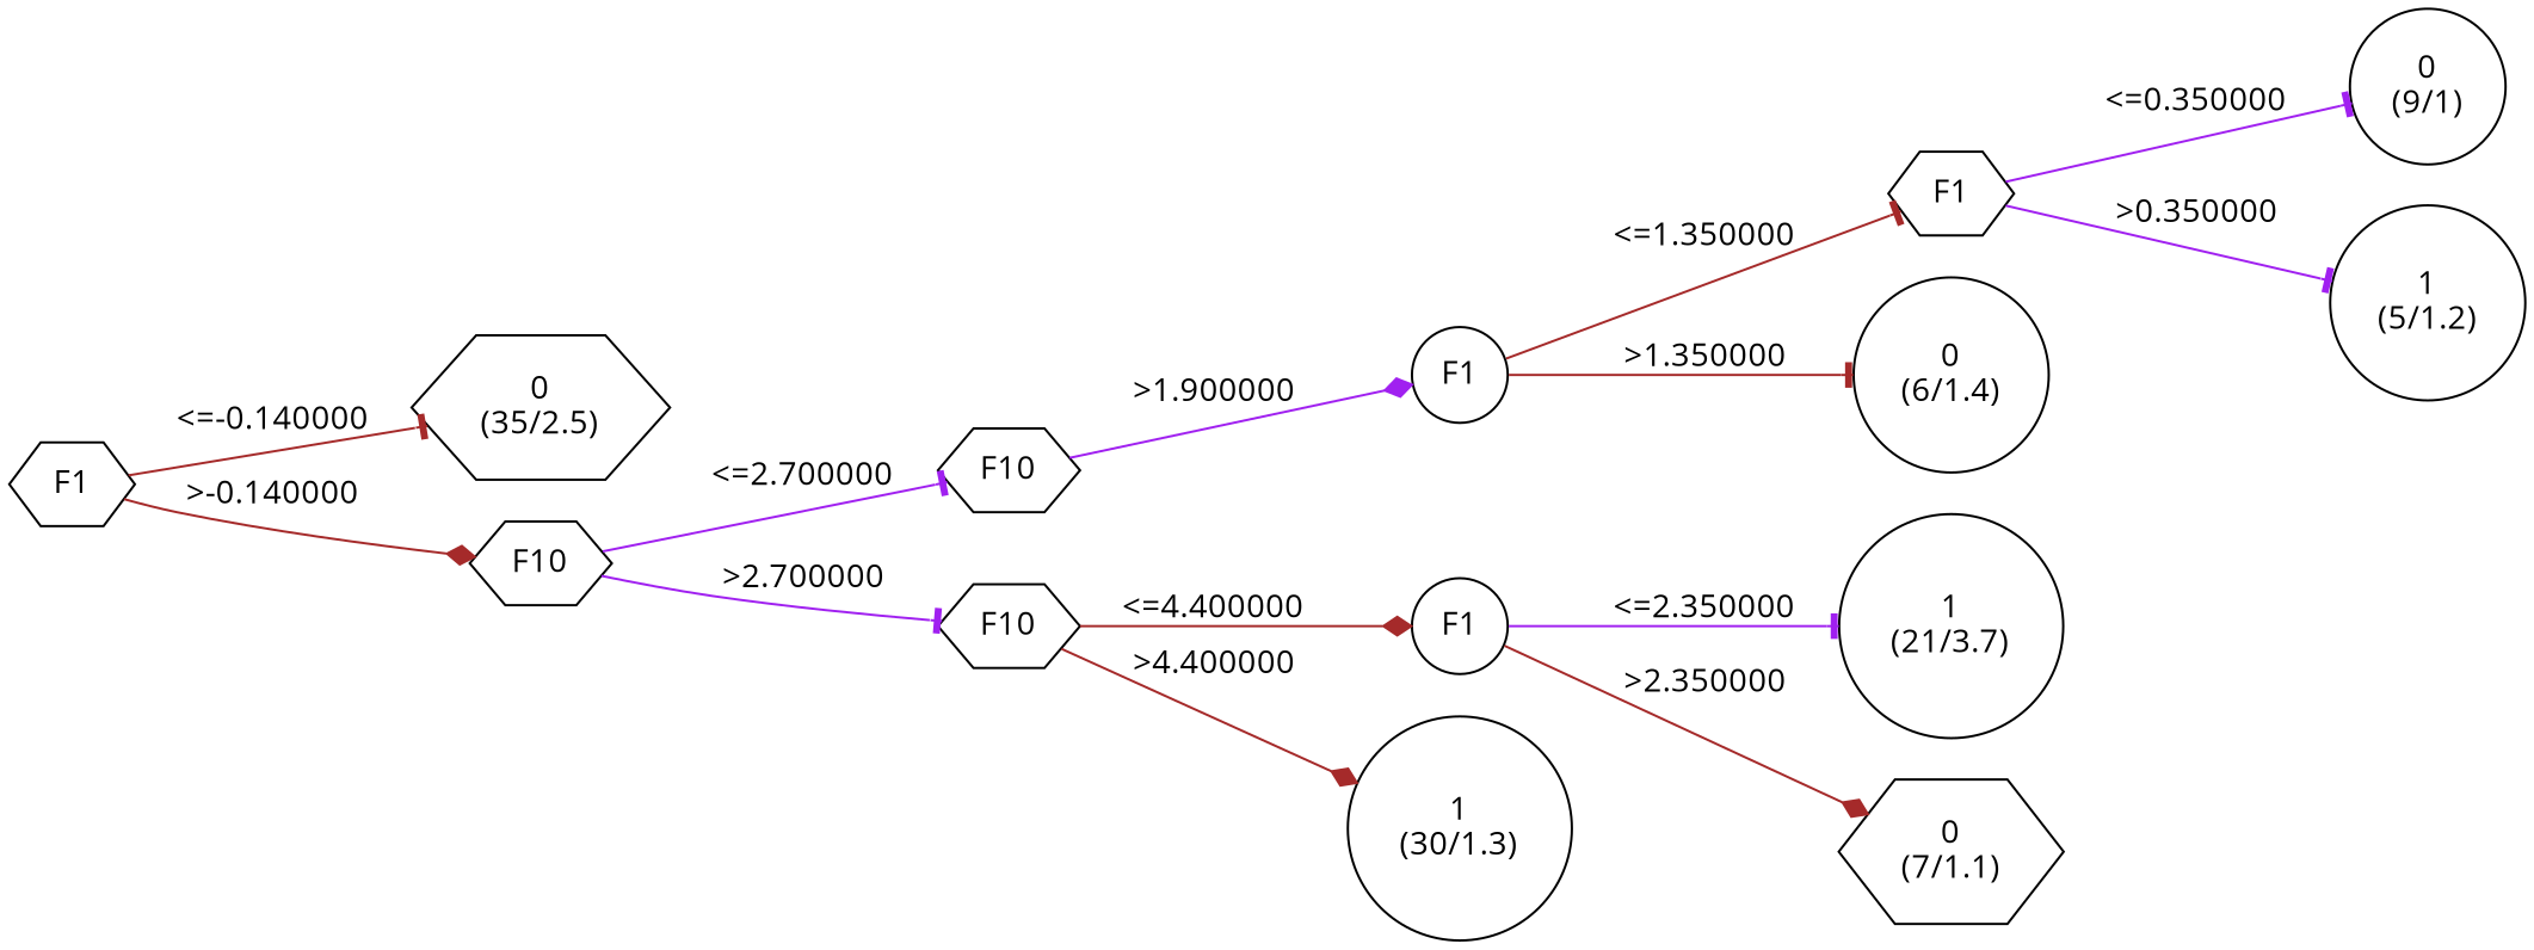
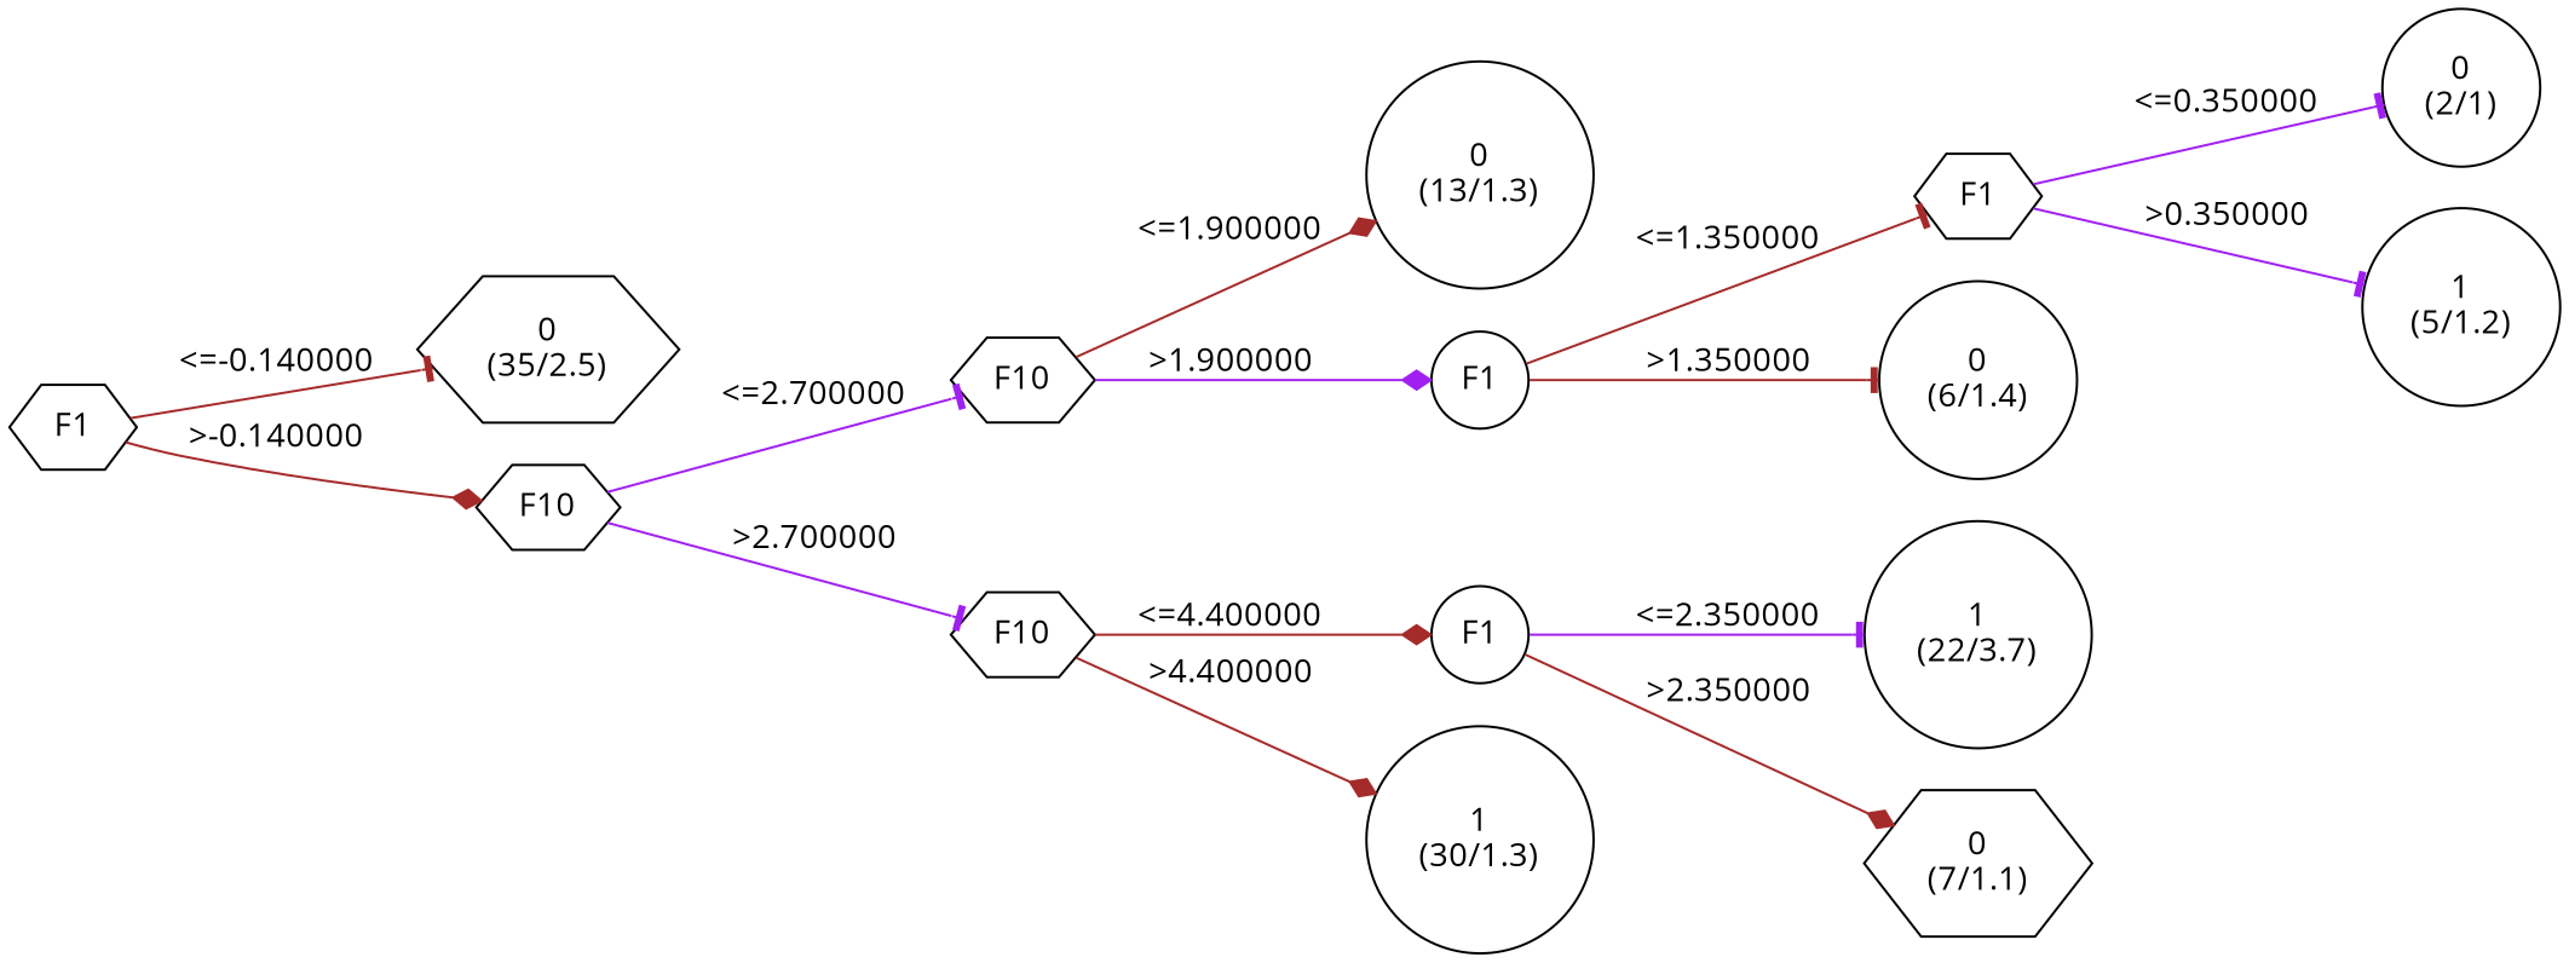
  digraph {
    fontname="Open Sans"
    rankdir=LR
    node [fontname="Open Sans" shape=circle]
    edge [arrowhead=tee color=brown fontname="Open Sans"]
    n1 [label="F1\n" shape=hexagon]
    n2 [label="0\n(35/2.5)" shape=hexagon]
    n3 [label="F10\n" shape=hexagon]
    n4 [label="F10\n" shape=hexagon]
    n5 [label="F10\n" shape=hexagon]
+   n6 [label="0\n(13/1.3)"]
    n7 [label="F1\n"]
    n8 [label="F1\n"]
    n9 [label="1\n(30/1.3)"]
    n10 [label="F1\n" shape=hexagon]
    n11 [label="0\n(6/1.4)"]
-   n12 [label="0\n(9/1)"]
+   n12 [label="0\n(2/1)"]
    n13 [label="1\n(5/1.2)"]
-   n14 [label="1\n(21/3.7)"]
+   n14 [label="1\n(22/3.7)"]
    n15 [label="0\n(7/1.1)" shape=hexagon]
    n1 -> n2 [label="<=-0.140000"]
    n1 -> n3 [arrowhead=diamond label=">-0.140000"]
    n3 -> n4 [color=purple label="<=2.700000"]
    n3 -> n5 [color=purple label=">2.700000"]
+   n4 -> n6 [arrowhead=diamond label="<=1.900000"]
    n4 -> n7 [arrowhead=diamond color=purple label=">1.900000"]
    n5 -> n8 [arrowhead=diamond label="<=4.400000"]
    n5 -> n9 [arrowhead=diamond label=">4.400000"]
    n7 -> n10 [label="<=1.350000"]
    n7 -> n11 [label=">1.350000"]
    n8 -> n14 [color=purple label="<=2.350000"]
    n8 -> n15 [arrowhead=diamond label=">2.350000"]
    n10 -> n12 [color=purple label="<=0.350000"]
    n10 -> n13 [color=purple label=">0.350000"]
  }
